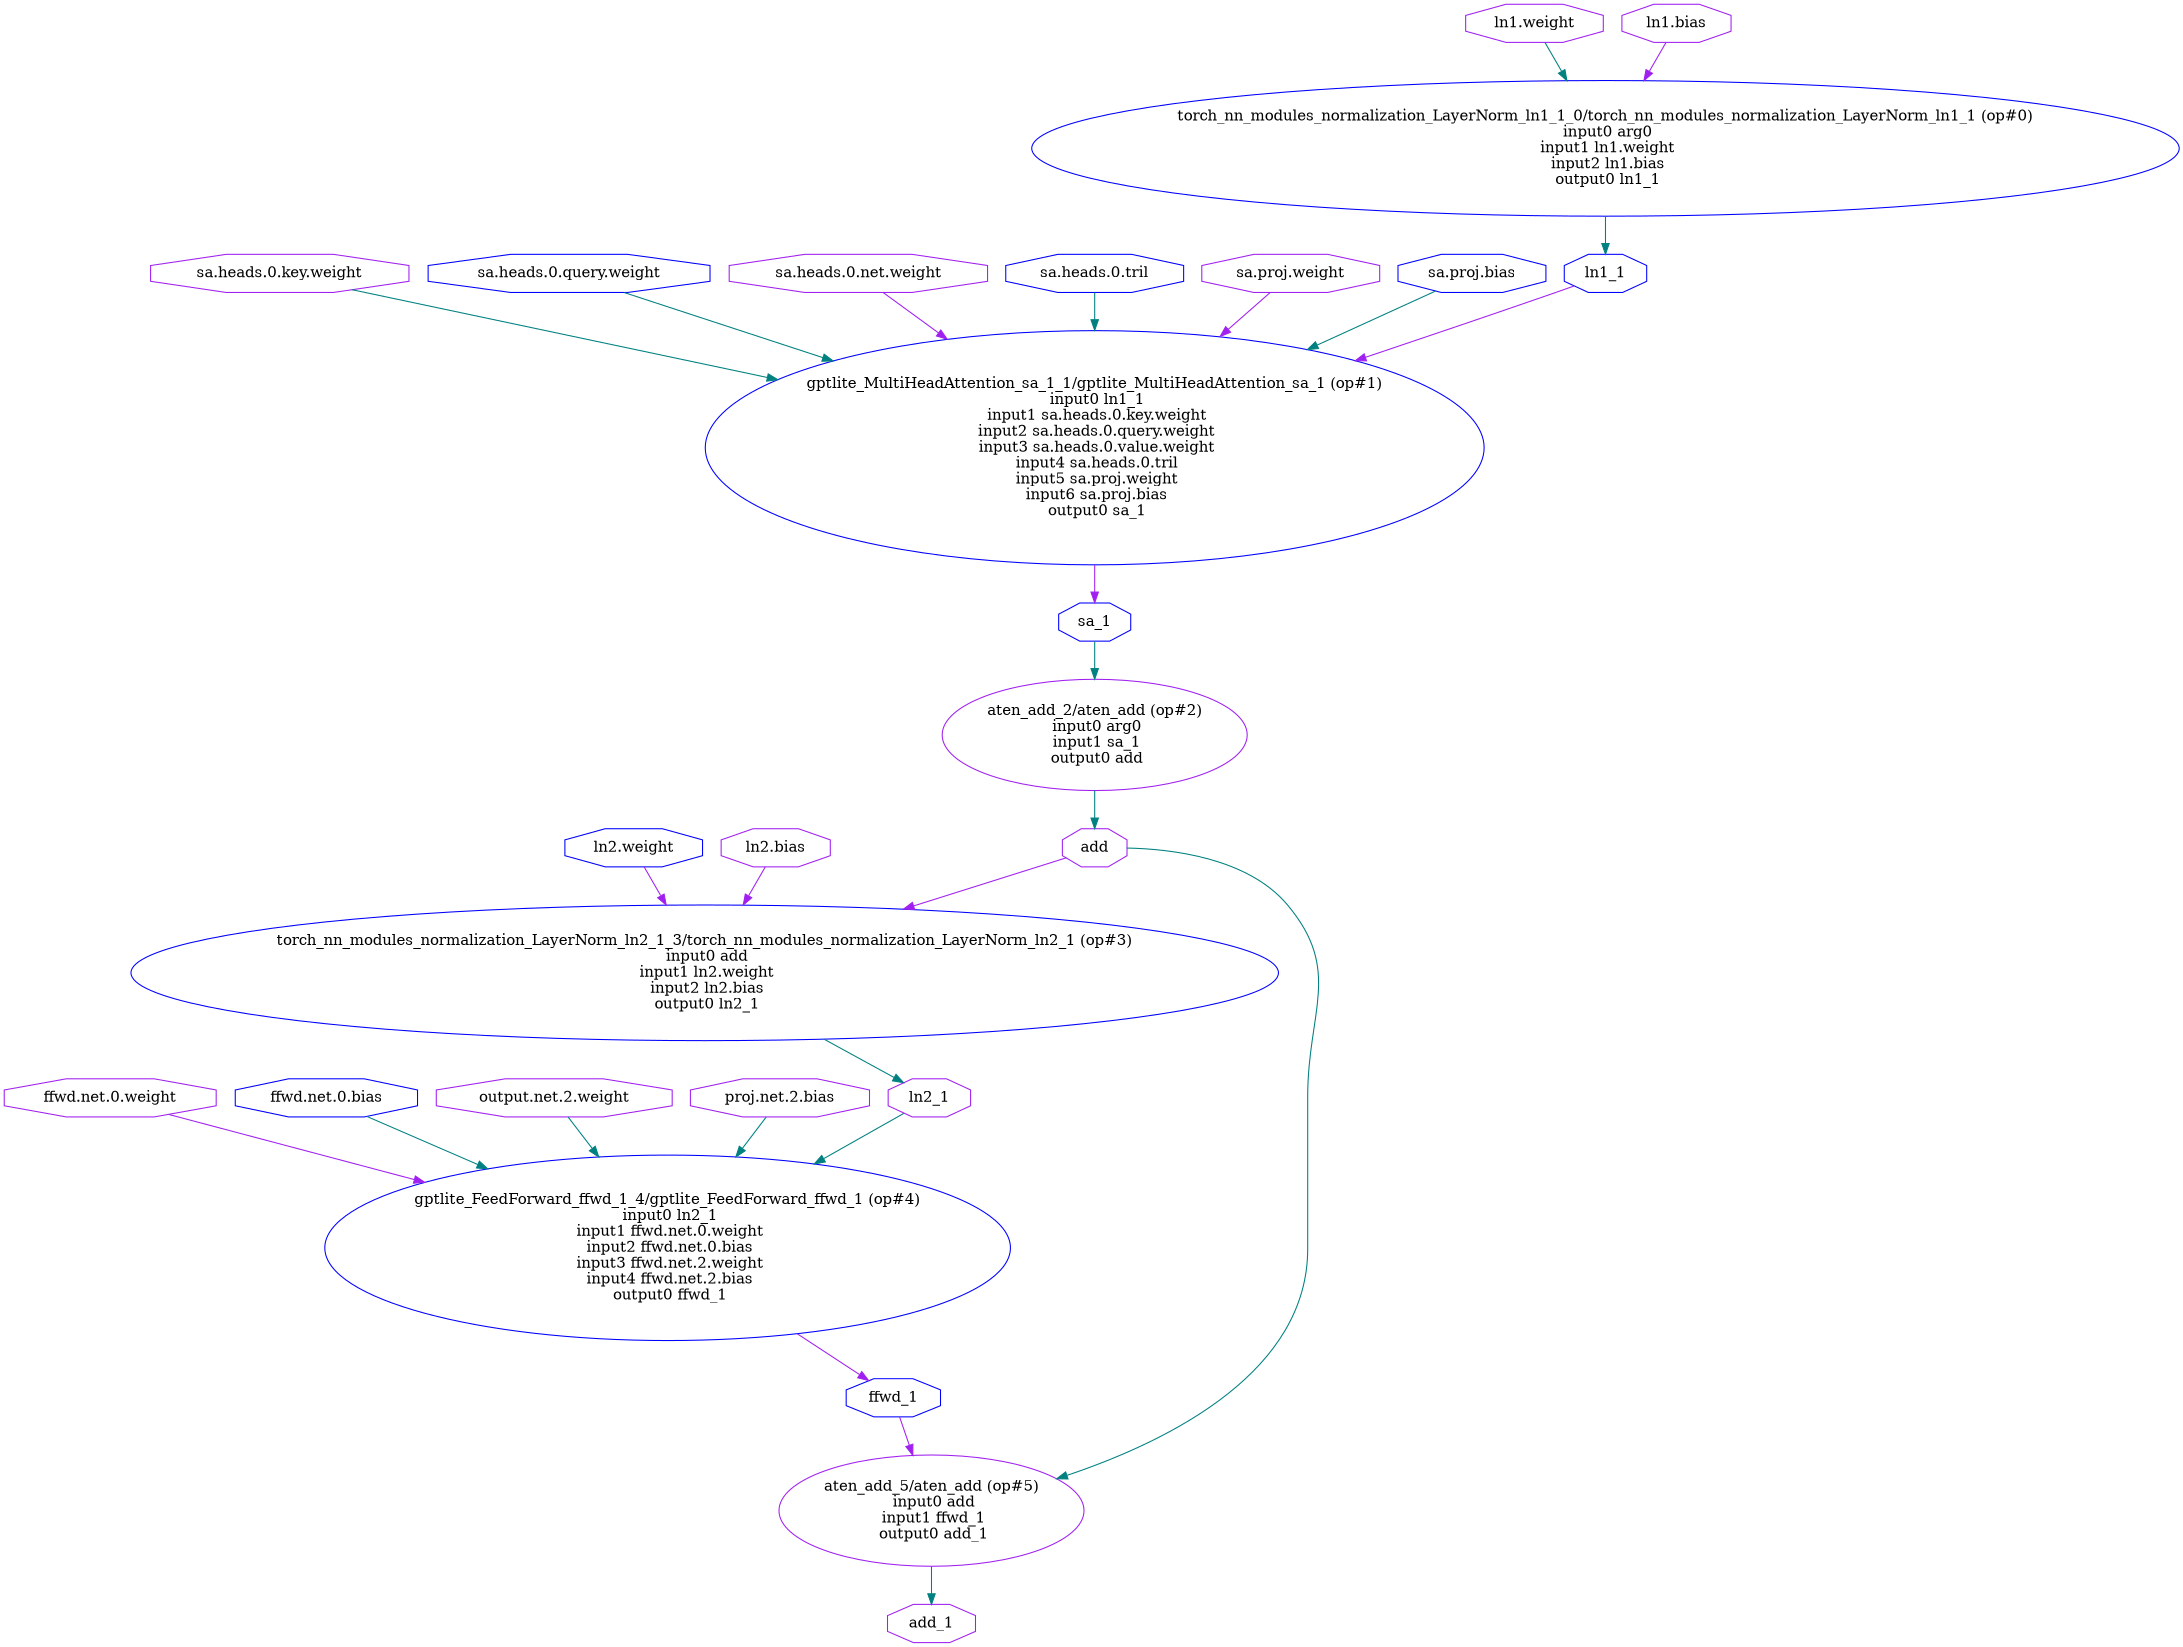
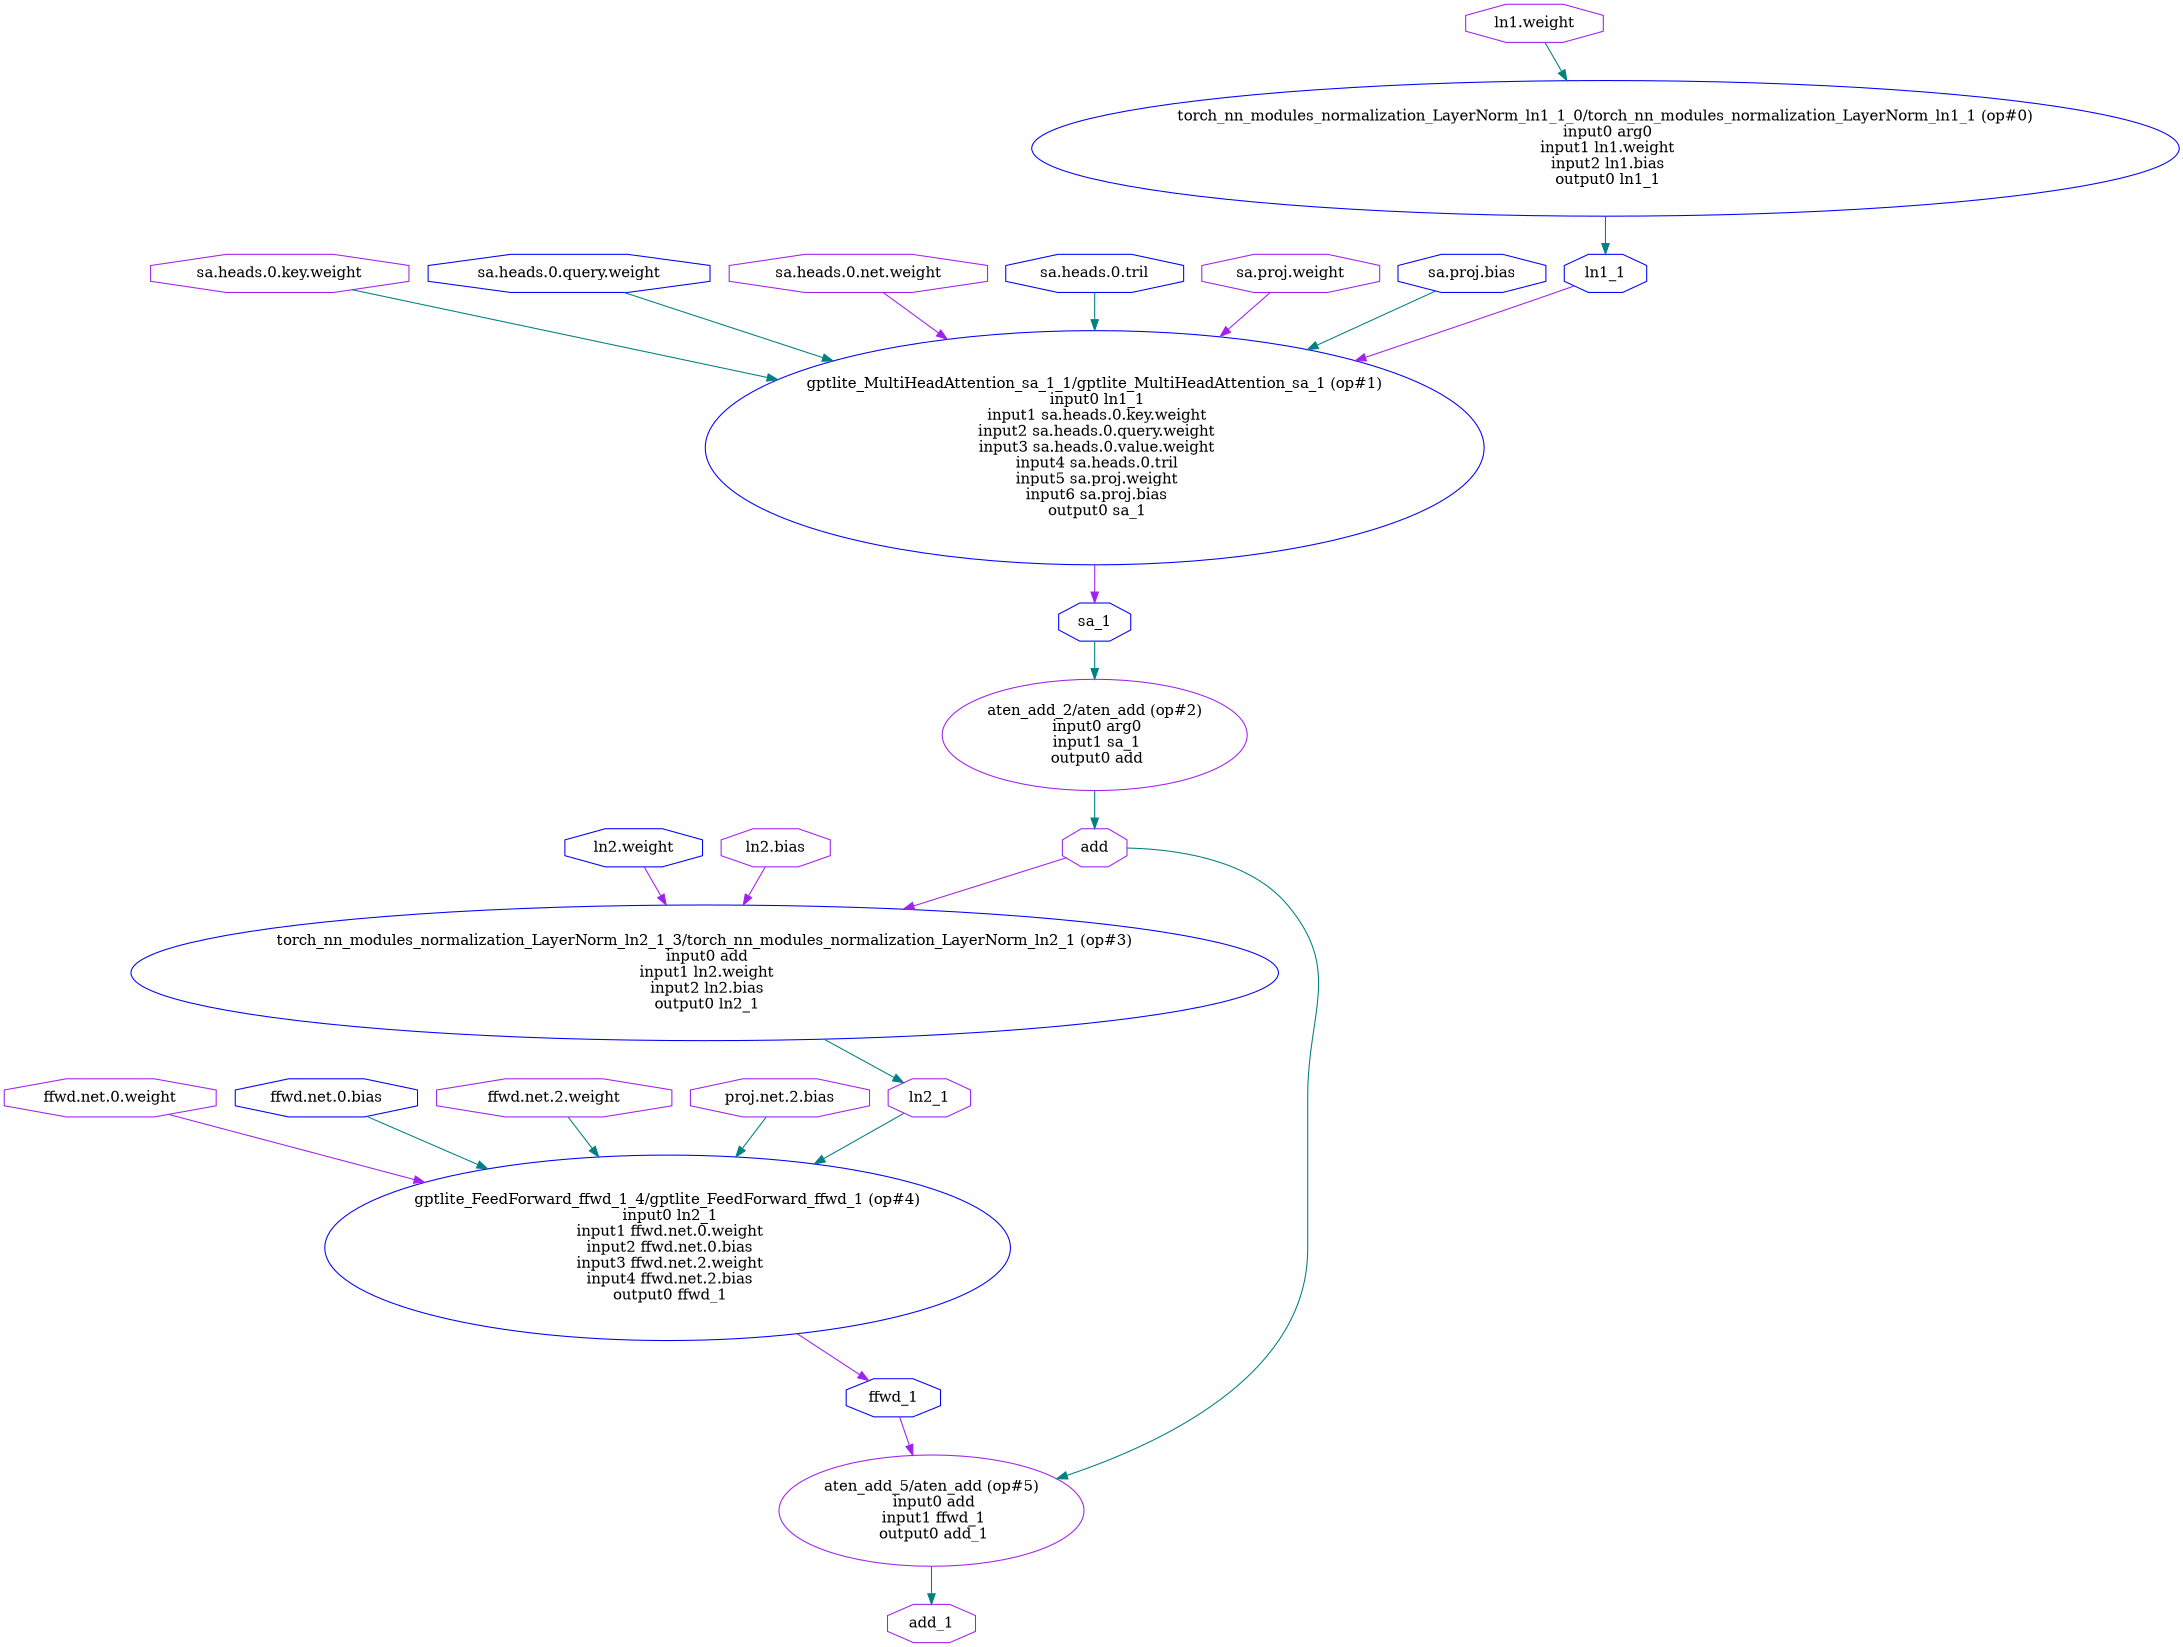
  digraph {
    rankdir=TB
    node [color=purple shape=octagon]
    edge [color=teal]
    "torch_nn_modules_normalization_LayerNorm_ln1_1_0/torch_nn_modules_normalization_LayerNorm_ln1_1 (op#0)\n input0 arg0\n input1 ln1.weight\n input2 ln1.bias\n output0 ln1_1" [color=blue height=1.7776 width=12.895 shape=""]
    n2 [color=blue height=0.5 label=ln1_1 width=0.9592]
    "gptlite_MultiHeadAttention_sa_1_1/gptlite_MultiHeadAttention_sa_1 (op#1)\n input0 ln1_1\n input1 sa.heads.0.key.weight\n input2 sa.heads.0.query.weight\n input3 sa.heads.0.value.weight\n input4 sa.heads.0.tril\n input5 sa.proj.weight\n input6 sa.proj.bias\n output0 sa_1" [color=blue height=3.074 width=8.6228 shape=""]
    n4 [color=blue height=0.5 label=sa_1 width=0.8361]
    "aten_add_2/aten_add (op#2)\n input0 arg0\n input1 sa_1\n output0 add" [height=1.4535 width=3.3489 shape=""]
    n6 [height=0.5 label=add width=0.75]
    "torch_nn_modules_normalization_LayerNorm_ln2_1_3/torch_nn_modules_normalization_LayerNorm_ln2_1 (op#3)\n input0 add\n input1 ln2.weight\n input2 ln2.bias\n output0 ln2_1" [color=blue height=1.7776 width=12.895 shape=""]
    "aten_add_5/aten_add (op#5)\n input0 add\n input1 ffwd_1\n output0 add_1" [height=1.4535 width=3.3489 shape=""]
    n9 [height=0.5 label="ln1.weight" width=1.5132]
-   n10 [height=0.5 label="ln1.bias" width=1.2054]
    n11 [height=0.5 label="sa.heads.0.key.weight" width=2.775]
    n12 [color=blue height=0.5 label="sa.heads.0.query.weight" width=3.0058]
    n13 [height=0.5 label="sa.heads.0.net.weight" width=2.9905]
    n14 [color=blue height=0.5 label="sa.heads.0.tril" width=1.8825]
    n15 [height=0.5 label="sa.proj.weight" width=1.9133]
    n16 [color=blue height=0.5 label="sa.proj.bias" width=1.6055]
    n17 [height=0.5 label=ln2_1 width=0.9592]
    n18 [height=0.5 label=add_1 width=1.0054]
    "gptlite_FeedForward_ffwd_1_4/gptlite_FeedForward_ffwd_1 (op#4)\n input0 ln2_1\n input1 ffwd.net.0.weight\n input2 ffwd.net.0.bias\n input3 ffwd.net.2.weight\n input4 ffwd.net.2.bias\n output0 ffwd_1" [color=blue height=2.4258 width=7.68 shape=""]
    n20 [color=blue height=0.5 label=ffwd_1 width=1.1285]
    n21 [color=blue height=0.5 label="ln2.weight" width=1.5132]
    n22 [height=0.5 label="ln2.bias" width=1.2054]
    n23 [height=0.5 label="ffwd.net.0.weight" width=2.3134]
    n24 [color=blue height=0.5 label="ffwd.net.0.bias" width=2.0056]
-   n25 [height=0.5 label="output.net.2.weight" width=2.3134]
+   n25 [height=0.5 label="ffwd.net.2.weight" width=2.3134]
    n26 [height=0.5 label="proj.net.2.bias" width=2.0056]
    "torch_nn_modules_normalization_LayerNorm_ln1_1_0/torch_nn_modules_normalization_LayerNorm_ln1_1 (op#0)\n input0 arg0\n input1 ln1.weight\n input2 ln1.bias\n output0 ln1_1" -> n2
    n2 -> "gptlite_MultiHeadAttention_sa_1_1/gptlite_MultiHeadAttention_sa_1 (op#1)\n input0 ln1_1\n input1 sa.heads.0.key.weight\n input2 sa.heads.0.query.weight\n input3 sa.heads.0.value.weight\n input4 sa.heads.0.tril\n input5 sa.proj.weight\n input6 sa.proj.bias\n output0 sa_1" [color=purple]
    "gptlite_MultiHeadAttention_sa_1_1/gptlite_MultiHeadAttention_sa_1 (op#1)\n input0 ln1_1\n input1 sa.heads.0.key.weight\n input2 sa.heads.0.query.weight\n input3 sa.heads.0.value.weight\n input4 sa.heads.0.tril\n input5 sa.proj.weight\n input6 sa.proj.bias\n output0 sa_1" -> n4 [color=purple]
    n4 -> "aten_add_2/aten_add (op#2)\n input0 arg0\n input1 sa_1\n output0 add"
    "aten_add_2/aten_add (op#2)\n input0 arg0\n input1 sa_1\n output0 add" -> n6
    n6 -> "torch_nn_modules_normalization_LayerNorm_ln2_1_3/torch_nn_modules_normalization_LayerNorm_ln2_1 (op#3)\n input0 add\n input1 ln2.weight\n input2 ln2.bias\n output0 ln2_1" [color=purple]
    n6 -> "aten_add_5/aten_add (op#5)\n input0 add\n input1 ffwd_1\n output0 add_1"
    "torch_nn_modules_normalization_LayerNorm_ln2_1_3/torch_nn_modules_normalization_LayerNorm_ln2_1 (op#3)\n input0 add\n input1 ln2.weight\n input2 ln2.bias\n output0 ln2_1" -> n17
    "aten_add_5/aten_add (op#5)\n input0 add\n input1 ffwd_1\n output0 add_1" -> n18
    n9 -> "torch_nn_modules_normalization_LayerNorm_ln1_1_0/torch_nn_modules_normalization_LayerNorm_ln1_1 (op#0)\n input0 arg0\n input1 ln1.weight\n input2 ln1.bias\n output0 ln1_1"
-   n10 -> "torch_nn_modules_normalization_LayerNorm_ln1_1_0/torch_nn_modules_normalization_LayerNorm_ln1_1 (op#0)\n input0 arg0\n input1 ln1.weight\n input2 ln1.bias\n output0 ln1_1" [color=purple]
    n11 -> "gptlite_MultiHeadAttention_sa_1_1/gptlite_MultiHeadAttention_sa_1 (op#1)\n input0 ln1_1\n input1 sa.heads.0.key.weight\n input2 sa.heads.0.query.weight\n input3 sa.heads.0.value.weight\n input4 sa.heads.0.tril\n input5 sa.proj.weight\n input6 sa.proj.bias\n output0 sa_1"
    n12 -> "gptlite_MultiHeadAttention_sa_1_1/gptlite_MultiHeadAttention_sa_1 (op#1)\n input0 ln1_1\n input1 sa.heads.0.key.weight\n input2 sa.heads.0.query.weight\n input3 sa.heads.0.value.weight\n input4 sa.heads.0.tril\n input5 sa.proj.weight\n input6 sa.proj.bias\n output0 sa_1"
    n13 -> "gptlite_MultiHeadAttention_sa_1_1/gptlite_MultiHeadAttention_sa_1 (op#1)\n input0 ln1_1\n input1 sa.heads.0.key.weight\n input2 sa.heads.0.query.weight\n input3 sa.heads.0.value.weight\n input4 sa.heads.0.tril\n input5 sa.proj.weight\n input6 sa.proj.bias\n output0 sa_1" [color=purple]
    n14 -> "gptlite_MultiHeadAttention_sa_1_1/gptlite_MultiHeadAttention_sa_1 (op#1)\n input0 ln1_1\n input1 sa.heads.0.key.weight\n input2 sa.heads.0.query.weight\n input3 sa.heads.0.value.weight\n input4 sa.heads.0.tril\n input5 sa.proj.weight\n input6 sa.proj.bias\n output0 sa_1"
    n15 -> "gptlite_MultiHeadAttention_sa_1_1/gptlite_MultiHeadAttention_sa_1 (op#1)\n input0 ln1_1\n input1 sa.heads.0.key.weight\n input2 sa.heads.0.query.weight\n input3 sa.heads.0.value.weight\n input4 sa.heads.0.tril\n input5 sa.proj.weight\n input6 sa.proj.bias\n output0 sa_1" [color=purple]
    n16 -> "gptlite_MultiHeadAttention_sa_1_1/gptlite_MultiHeadAttention_sa_1 (op#1)\n input0 ln1_1\n input1 sa.heads.0.key.weight\n input2 sa.heads.0.query.weight\n input3 sa.heads.0.value.weight\n input4 sa.heads.0.tril\n input5 sa.proj.weight\n input6 sa.proj.bias\n output0 sa_1"
    n17 -> "gptlite_FeedForward_ffwd_1_4/gptlite_FeedForward_ffwd_1 (op#4)\n input0 ln2_1\n input1 ffwd.net.0.weight\n input2 ffwd.net.0.bias\n input3 ffwd.net.2.weight\n input4 ffwd.net.2.bias\n output0 ffwd_1"
    "gptlite_FeedForward_ffwd_1_4/gptlite_FeedForward_ffwd_1 (op#4)\n input0 ln2_1\n input1 ffwd.net.0.weight\n input2 ffwd.net.0.bias\n input3 ffwd.net.2.weight\n input4 ffwd.net.2.bias\n output0 ffwd_1" -> n20 [color=purple]
    n20 -> "aten_add_5/aten_add (op#5)\n input0 add\n input1 ffwd_1\n output0 add_1" [color=purple]
    n21 -> "torch_nn_modules_normalization_LayerNorm_ln2_1_3/torch_nn_modules_normalization_LayerNorm_ln2_1 (op#3)\n input0 add\n input1 ln2.weight\n input2 ln2.bias\n output0 ln2_1" [color=purple]
    n22 -> "torch_nn_modules_normalization_LayerNorm_ln2_1_3/torch_nn_modules_normalization_LayerNorm_ln2_1 (op#3)\n input0 add\n input1 ln2.weight\n input2 ln2.bias\n output0 ln2_1" [color=purple]
    n23 -> "gptlite_FeedForward_ffwd_1_4/gptlite_FeedForward_ffwd_1 (op#4)\n input0 ln2_1\n input1 ffwd.net.0.weight\n input2 ffwd.net.0.bias\n input3 ffwd.net.2.weight\n input4 ffwd.net.2.bias\n output0 ffwd_1" [color=purple]
    n24 -> "gptlite_FeedForward_ffwd_1_4/gptlite_FeedForward_ffwd_1 (op#4)\n input0 ln2_1\n input1 ffwd.net.0.weight\n input2 ffwd.net.0.bias\n input3 ffwd.net.2.weight\n input4 ffwd.net.2.bias\n output0 ffwd_1"
    n25 -> "gptlite_FeedForward_ffwd_1_4/gptlite_FeedForward_ffwd_1 (op#4)\n input0 ln2_1\n input1 ffwd.net.0.weight\n input2 ffwd.net.0.bias\n input3 ffwd.net.2.weight\n input4 ffwd.net.2.bias\n output0 ffwd_1"
    n26 -> "gptlite_FeedForward_ffwd_1_4/gptlite_FeedForward_ffwd_1 (op#4)\n input0 ln2_1\n input1 ffwd.net.0.weight\n input2 ffwd.net.0.bias\n input3 ffwd.net.2.weight\n input4 ffwd.net.2.bias\n output0 ffwd_1"
  }
